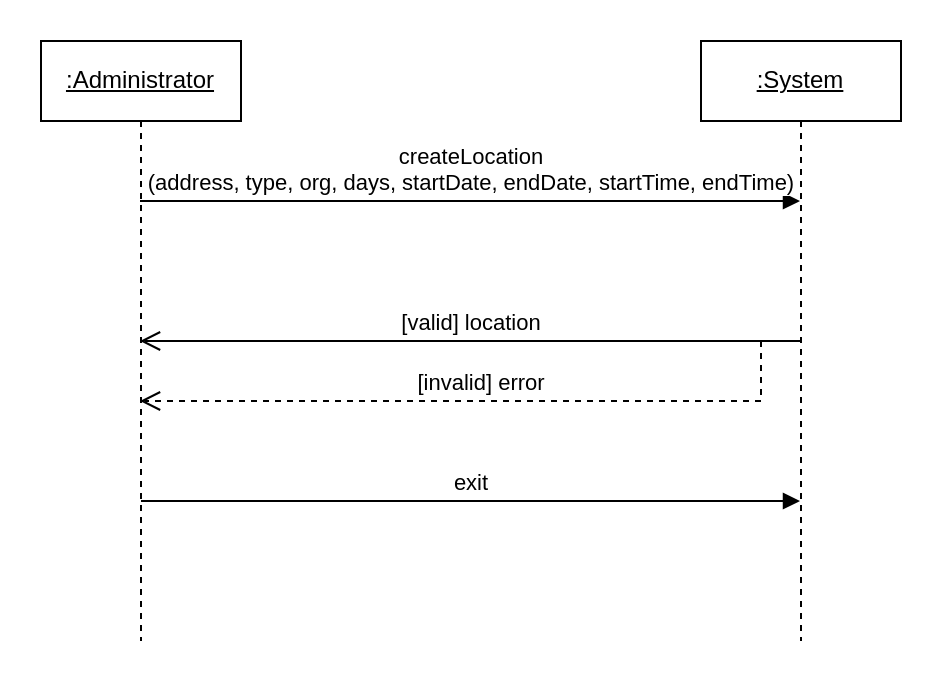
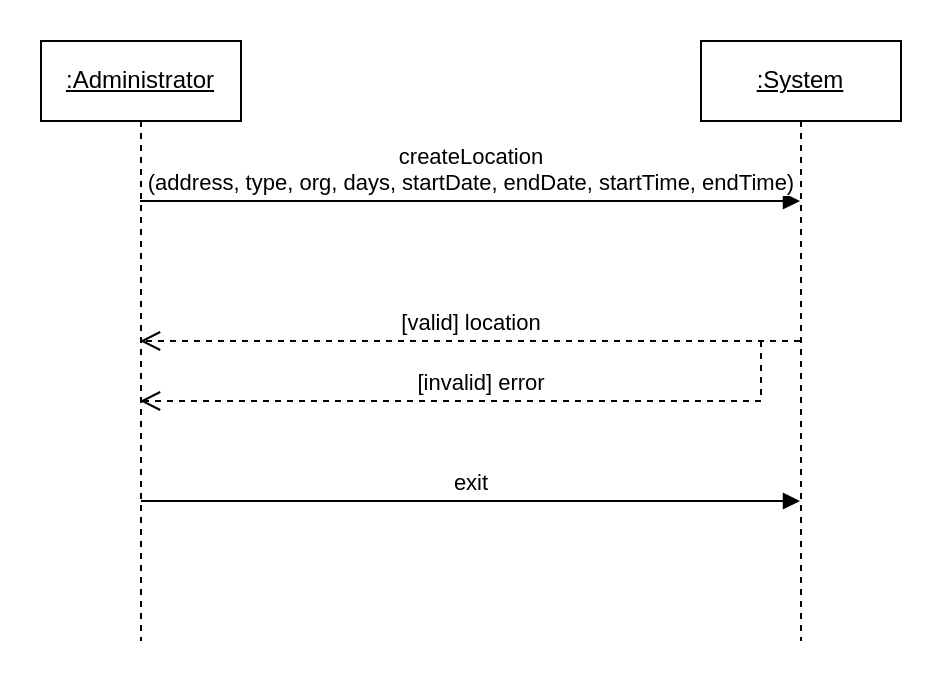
  <mxCell id="0" />
  <mxCell id="1" parent="0" />
  <mxCell id="2" value="&lt;u&gt;:Administrator&lt;/u&gt;" style="shape=umlLifeline;perimeter=lifelinePerimeter;whiteSpace=wrap;html=1;container=1;dropTarget=0;collapsible=0;recursiveResize=0;outlineConnect=0;portConstraint=eastwest;newEdgeStyle={&quot;curved&quot;:0,&quot;rounded&quot;:0};" vertex="1" parent="1"><mxGeometry x="20" y="20" width="100" height="300" as="geometry" /></mxCell>
  <mxCell id="3" value="&lt;u&gt;:System&lt;/u&gt;" style="shape=umlLifeline;perimeter=lifelinePerimeter;whiteSpace=wrap;html=1;container=1;dropTarget=0;collapsible=0;recursiveResize=0;outlineConnect=0;portConstraint=eastwest;newEdgeStyle={&quot;curved&quot;:0,&quot;rounded&quot;:0};" vertex="1" parent="1"><mxGeometry x="350" y="20" width="100" height="300" as="geometry" /></mxCell>
  <mxCell id="4" value="createLocation&lt;div&gt;(address, type, org, days, startDate, endDate, startTime, endTime)&lt;/div&gt;" style="html=1;verticalAlign=bottom;endArrow=block;curved=0;rounded=0;" edge="1" parent="1" target="3"><mxGeometry width="80" relative="1" as="geometry"><mxPoint x="69.5" y="100" as="sourcePoint" /><mxPoint x="219.5" y="100" as="targetPoint" /><mxPoint as="offset" /></mxGeometry></mxCell>
- <mxCell id="5" value="[valid] location" style="html=1;verticalAlign=bottom;endArrow=open;dashed=0;endSize=8;curved=0;rounded=0;" edge="1" parent="1" source="3" target="2"><mxGeometry relative="1" as="geometry"><mxPoint x="270" y="169.5" as="sourcePoint" /><mxPoint x="190" y="169.5" as="targetPoint" /></mxGeometry></mxCell>
+ <mxCell id="5" value="[valid] location" style="html=1;verticalAlign=bottom;endArrow=open;dashed=1;endSize=8;curved=0;rounded=0;" edge="1" parent="1" source="3" target="2"><mxGeometry relative="1" as="geometry"><mxPoint x="270" y="169.5" as="sourcePoint" /><mxPoint x="190" y="169.5" as="targetPoint" /></mxGeometry></mxCell>
  <mxCell id="6" value="[invalid] error" style="html=1;verticalAlign=bottom;endArrow=open;dashed=1;endSize=8;curved=0;rounded=0;" edge="1" parent="1" target="2"><mxGeometry x="-0.003" relative="1" as="geometry"><mxPoint x="380" y="170" as="sourcePoint" /><mxPoint x="160" y="200" as="targetPoint" /><Array as="points"><mxPoint x="380" y="200" /></Array><mxPoint as="offset" /></mxGeometry></mxCell>
  <mxCell id="7" value="exit" style="html=1;verticalAlign=bottom;endArrow=block;curved=0;rounded=0;" edge="1" parent="1" target="3"><mxGeometry width="80" relative="1" as="geometry"><mxPoint x="70" y="250" as="sourcePoint" /><mxPoint x="150" y="250" as="targetPoint" /></mxGeometry></mxCell>
